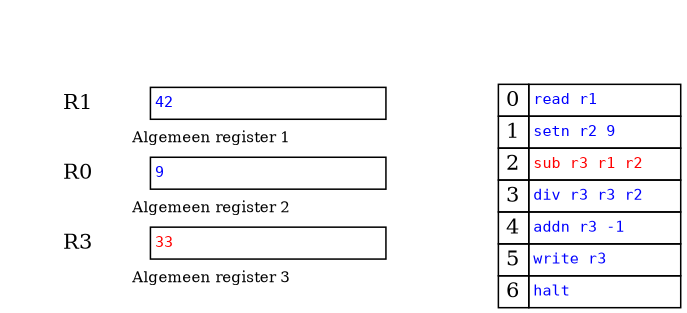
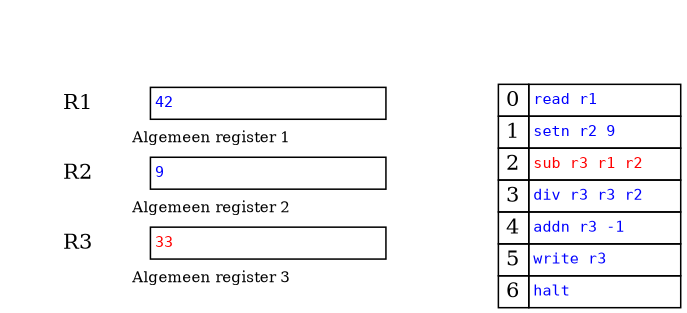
  digraph {
    nodesep=0.5
    rankdir=LR
    ranksep=1
    node [shape=box]
    edge [style=invis]
    CPU [color=none height=0 margin=0 style=invis width=0]
-   n2 [label=<     <table border="0" cellborder="1" cellspacing="2">         <tr>             <td color="none">R1</td>             <td port="r0" align="left" width="90%"><font color="blue" point-size="10" face="monospace">42</font></td>         </tr>         <tr>             <td color="none" align="center" colspan="2">                 <font point-size="10">Algemeen register 1</font>             </td>         </tr>         <tr>             <td color="none">R0</td>             <td align="left" port="r1"><font color="blue" point-size="10" face="monospace">9</font></td>         </tr>         <tr>             <td color="none" align="center" colspan="2">                 <font point-size="10">Algemeen register 2</font>             </td>         </tr>         <tr>             <td color="none">R3</td>             <td port="r2" align="left"><font color="red" point-size="10" face="monospace">33</font></td>         </tr>         <tr>             <td color="none" align="center" colspan="2">                 <font point-size="10">Algemeen register 3</font>             </td>         </tr>     </table>> shape=plain]
+   n2 [label=<     <table border="0" cellborder="1" cellspacing="2">         <tr>             <td color="none">R1</td>             <td port="r0" align="left" width="90%"><font color="blue" point-size="10" face="monospace">42</font></td>         </tr>         <tr>             <td color="none" align="center" colspan="2">                 <font point-size="10">Algemeen register 1</font>             </td>         </tr>         <tr>             <td color="none">R2</td>             <td align="left" port="r1"><font color="blue" point-size="10" face="monospace">9</font></td>         </tr>         <tr>             <td color="none" align="center" colspan="2">                 <font point-size="10">Algemeen register 2</font>             </td>         </tr>         <tr>             <td color="none">R3</td>             <td port="r2" align="left"><font color="red" point-size="10" face="monospace">33</font></td>         </tr>         <tr>             <td color="none" align="center" colspan="2">                 <font point-size="10">Algemeen register 3</font>             </td>         </tr>     </table>> shape=plain]
    RAM [color=none height=0 margin=0 style=invis width=0]
    n4 [label=<     <table align="right" border="0" cellborder="1" cellspacing="0">         <tr>             <td port="r0" width="20%">0</td>             <td align="left" width="100%"><font point-size="10" face="monospace" color="blue">read r1</font></td>         </tr>         <tr>             <td port="r1">1</td>             <td align="left"><font point-size="10" face="monospace" color="blue">setn r2 9</font></td>         </tr>         <tr>             <td port="r2">2</td>             <td align="left"><font point-size="10" face="monospace" color="red">sub r3 r1 r2</font></td>         </tr>         <tr>             <td>3</td>             <td align="left"><font point-size="10" face="monospace" color="blue">div r3 r3 r2</font></td>         </tr>         <tr>             <td>4</td>             <td align="left"><font point-size="10" face="monospace" color="blue">addn r3 -1</font></td>         </tr>         <tr>             <td>5</td>             <td align="left"><font point-size="10" face="monospace" color="blue">write r3</font></td>         </tr>         <tr>             <td>6</td>             <td align="left"><font point-size="10" face="monospace" color="blue">halt</font></td>         </tr>     </table>> shape=plain]
    subgraph sub_1 {
      rank=same
      CPU
      n2
    }
    subgraph sub_2 {
      rank=same
      RAM
      n4
    }
    CPU -> n2
    CPU -> RAM [dir=both]
    RAM -> n4
  }
